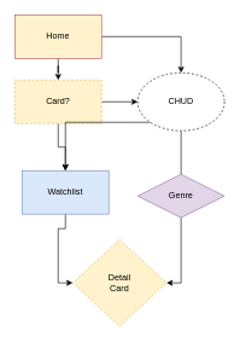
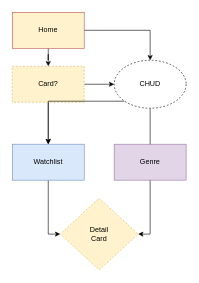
  <mxCell id="0" />
  <mxCell id="1" parent="0" />
  <mxCell id="2" style="edgeStyle=orthogonalEdgeStyle;rounded=0;orthogonalLoop=1;jettySize=auto;html=1;exitX=0.5;exitY=1;exitDx=0;exitDy=0;" edge="1" parent="1" source="4" target="11"><mxGeometry relative="1" as="geometry" /></mxCell>
  <mxCell id="3" style="edgeStyle=orthogonalEdgeStyle;rounded=0;orthogonalLoop=1;jettySize=auto;html=1;exitX=1;exitY=0.5;exitDx=0;exitDy=0;entryX=0.5;entryY=0;entryDx=0;entryDy=0;" edge="1" parent="1" source="4" target="14"><mxGeometry relative="1" as="geometry" /></mxCell>
  <mxCell id="4" value="Home" style="rounded=0;whiteSpace=wrap;html=1;fillColor=#fff2cc;strokeColor=#b85450;" vertex="1" parent="1"><mxGeometry x="20" y="20" width="120" height="60" as="geometry" /></mxCell>
  <mxCell id="5" style="edgeStyle=orthogonalEdgeStyle;rounded=0;orthogonalLoop=1;jettySize=auto;html=1;exitX=0.5;exitY=1;exitDx=0;exitDy=0;entryX=0;entryY=0.5;entryDx=0;entryDy=0;" edge="1" parent="1" source="6" target="15"><mxGeometry relative="1" as="geometry" /></mxCell>
- <mxCell id="6" value="Watchlist" style="rounded=0;whiteSpace=wrap;html=1;fillColor=#dae8fc;strokeColor=#6c8ebf;" vertex="1" parent="1"><mxGeometry x="30" y="235" width="120" height="60" as="geometry" /></mxCell>
+ <mxCell id="6" value="Watchlist" style="rounded=0;whiteSpace=wrap;html=1;fillColor=#dae8fc;strokeColor=#6c8ebf;" vertex="1" parent="1"><mxGeometry x="20" y="240" width="120" height="60" as="geometry" /></mxCell>
  <mxCell id="7" style="edgeStyle=orthogonalEdgeStyle;rounded=0;orthogonalLoop=1;jettySize=auto;html=1;entryX=1;entryY=0.5;entryDx=0;entryDy=0;" edge="1" parent="1" source="8" target="15"><mxGeometry relative="1" as="geometry" /></mxCell>
- <mxCell id="8" value="Genre" style="rhombus;whiteSpace=wrap;html=1;fillColor=#e1d5e7;strokeColor=#9673a6;" vertex="1" parent="1"><mxGeometry x="190" y="240" width="120" height="60" as="geometry" /></mxCell>
+ <mxCell id="8" value="Genre" style="rounded=0;whiteSpace=wrap;html=1;fillColor=#e1d5e7;strokeColor=#9673a6;" vertex="1" parent="1"><mxGeometry x="190" y="240" width="120" height="60" as="geometry" /></mxCell>
  <mxCell id="9" style="edgeStyle=orthogonalEdgeStyle;rounded=0;orthogonalLoop=1;jettySize=auto;html=1;entryX=0.5;entryY=0;entryDx=0;entryDy=0;" edge="1" parent="1" source="11" target="6"><mxGeometry relative="1" as="geometry" /></mxCell>
  <mxCell id="10" style="edgeStyle=orthogonalEdgeStyle;rounded=0;orthogonalLoop=1;jettySize=auto;html=1;entryX=0;entryY=0.5;entryDx=0;entryDy=0;" edge="1" parent="1" source="11" target="14"><mxGeometry relative="1" as="geometry" /></mxCell>
  <mxCell id="11" value="Card?" style="rounded=0;whiteSpace=wrap;html=1;dashed=1;fillColor=#fff2cc;strokeColor=#d6b656;" vertex="1" parent="1"><mxGeometry x="20" y="110" width="120" height="60" as="geometry" /></mxCell>
  <mxCell id="12" style="edgeStyle=orthogonalEdgeStyle;rounded=0;orthogonalLoop=1;jettySize=auto;html=1;entryX=0.5;entryY=0;entryDx=0;entryDy=0;endArrow=none;" edge="1" parent="1" source="14" target="8"><mxGeometry relative="1" as="geometry" /></mxCell>
  <mxCell id="13" style="edgeStyle=orthogonalEdgeStyle;rounded=0;orthogonalLoop=1;jettySize=auto;html=1;exitX=0;exitY=1;exitDx=0;exitDy=0;entryX=0.5;entryY=0;entryDx=0;entryDy=0;" edge="1" parent="1" source="14" target="6"><mxGeometry relative="1" as="geometry" /></mxCell>
  <mxCell id="14" value="CHUD" style="ellipse;whiteSpace=wrap;html=1;dashed=1;" vertex="1" parent="1"><mxGeometry x="190" y="100" width="120" height="80" as="geometry" /></mxCell>
  <mxCell id="15" value="Detail&lt;br&gt;Card" style="rhombus;whiteSpace=wrap;html=1;dashed=1;fillColor=#fff2cc;strokeColor=#d6b656;" vertex="1" parent="1"><mxGeometry x="100" y="330" width="130" height="120" as="geometry" /></mxCell>
